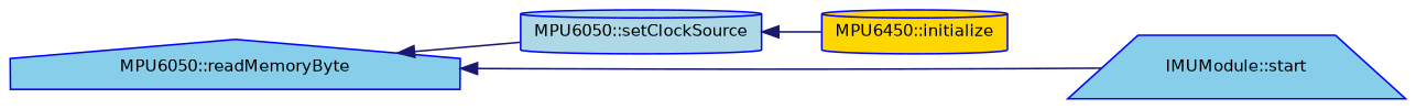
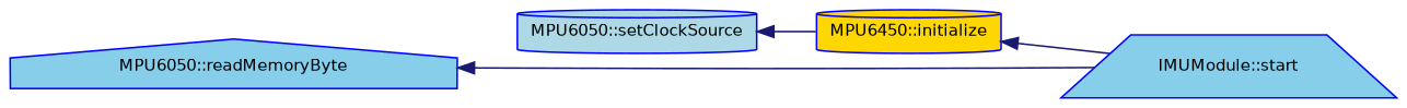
  digraph {
    rankdir=LR
    node [color=blue fillcolor=skyblue fontname=Helvetica fontsize=10 shape=cylinder style=filled]
    edge [color=midnightblue dir=back fontname=Helvetica fontsize=10 labelfontname=Helvetica labelfontsize=10 style=solid]
    n1 [fontcolor=black height=0.2 label="MPU6050::readMemoryByte" shape=house width=0.4]
    n2 [fillcolor=lightblue height=0.2 label="MPU6050::setClockSource" width=0.4]
    n3 [height=0.2 label="IMUModule::start" shape=trapezium width=0.4]
    n4 [fillcolor=gold height=0.2 label="MPU6450::initialize" width=0.4]
-   n1 -> n2
    n1 -> n3
    n2 -> n4
+   n4 -> n3
  }
